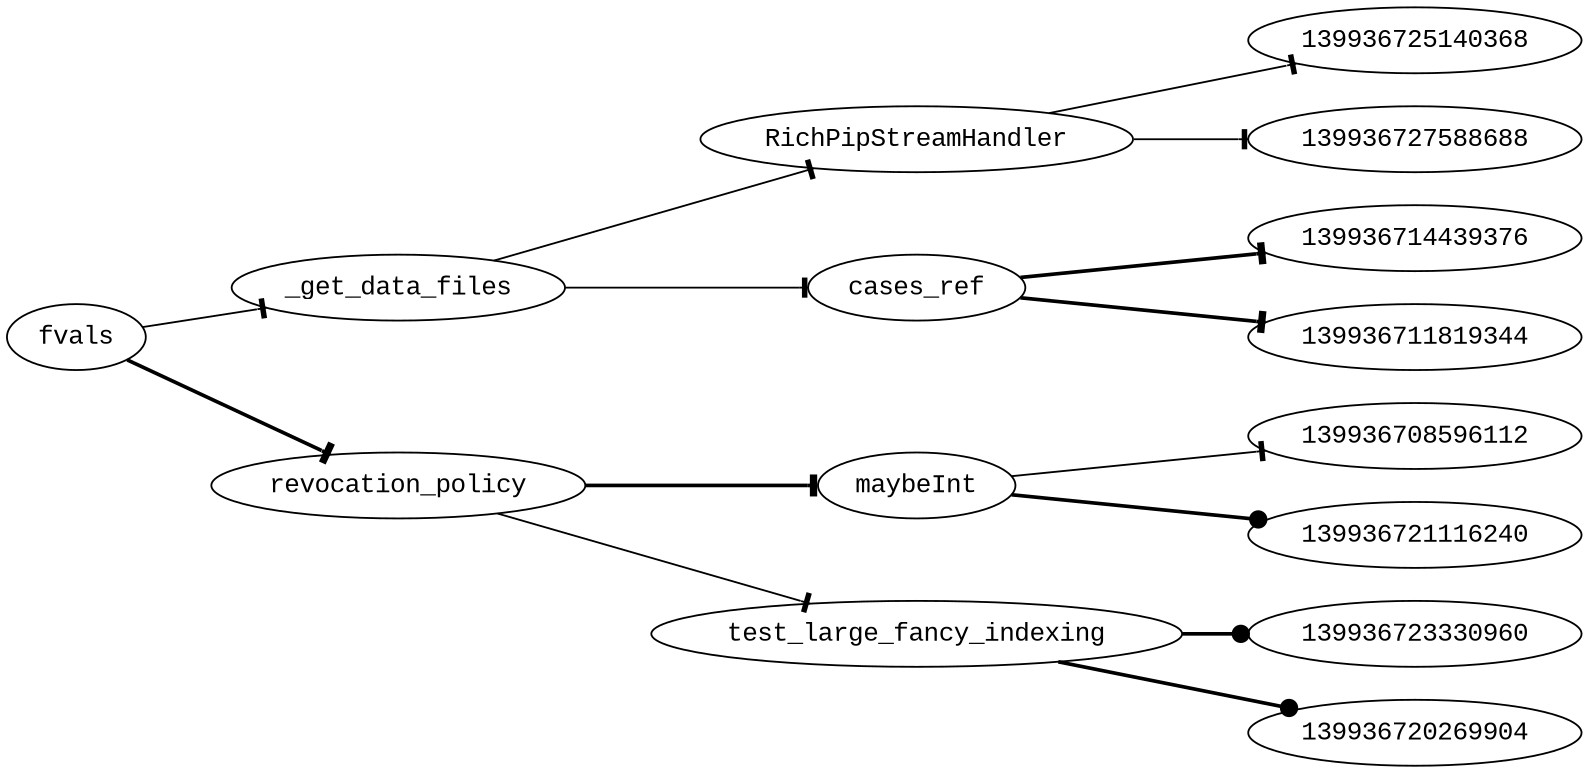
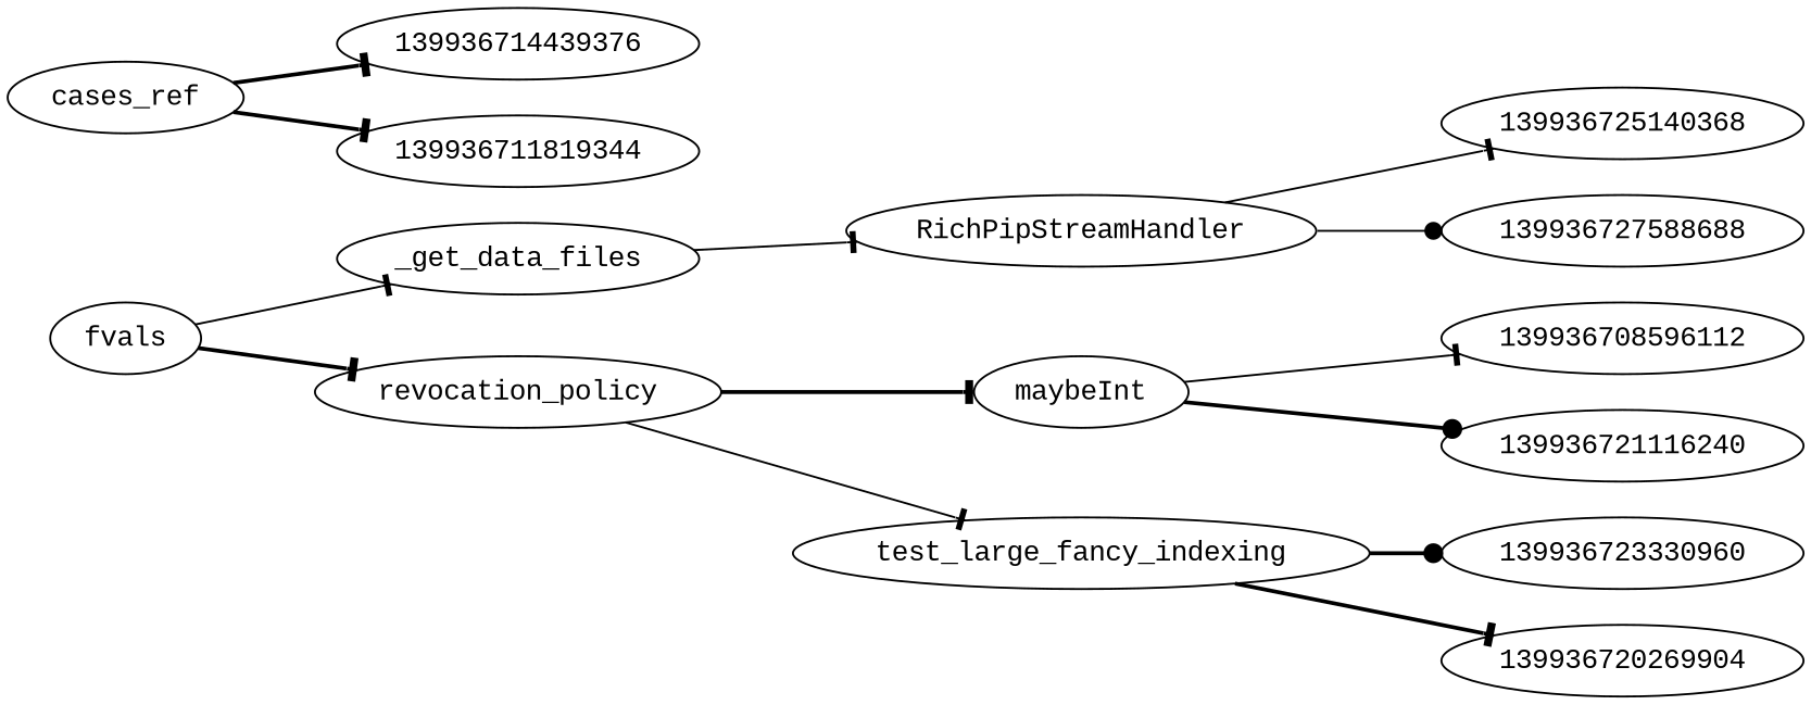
  digraph {
    fontname="Liberation Mono"
    rankdir=LR
    node [fontname="Liberation Mono"]
    edge [arrowhead=tee fontname="Liberation Mono" style=solid]
    n1 [label=fvals]
    n2 [label=_get_data_files]
    n3 [label=revocation_policy]
    n4 [label=RichPipStreamHandler]
    n5 [label=cases_ref]
    n6 [label=maybeInt]
    n7 [label=test_large_fancy_indexing]
    139936725140368
    139936727588688
    139936714439376
    139936711819344
    139936708596112
    139936721116240
    139936723330960
    139936720269904
    n1 -> n2
    n1 -> n3 [style=bold]
    n2 -> n4
-   n2 -> n5
    n3 -> n6 [style=bold]
    n3 -> n7
    n4 -> 139936725140368
-   n4 -> 139936727588688
+   n4 -> 139936727588688 [arrowhead=dot]
    n5 -> 139936714439376 [style=bold]
    n5 -> 139936711819344 [style=bold]
    n6 -> 139936708596112
    n6 -> 139936721116240 [arrowhead=dot style=bold]
    n7 -> 139936723330960 [arrowhead=dot style=bold]
-   n7 -> 139936720269904 [arrowhead=dot style=bold]
+   n7 -> 139936720269904 [style=bold]
  }
